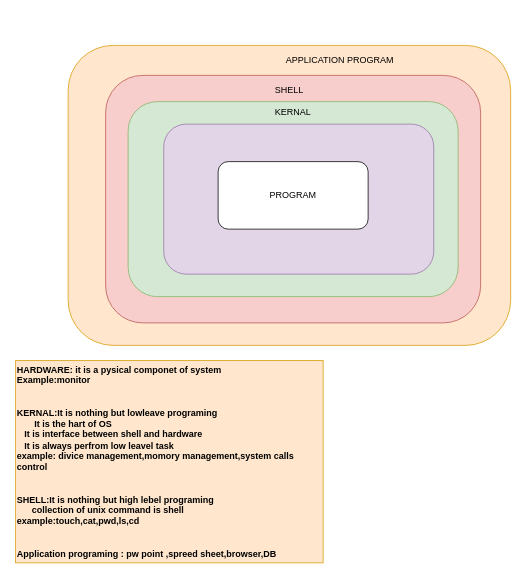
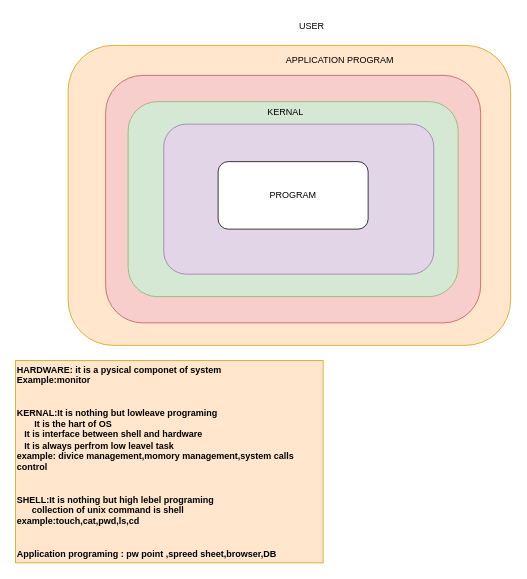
  <mxCell id="0" />
  <mxCell id="1" parent="0" />
  <mxCell id="2" value="HARDWARE: it is a pysical componet of system&amp;nbsp;&#10;Example:monitor&amp;nbsp;&#10;&#10;&#10;KERNAL:It is nothing but lowleave programing&amp;nbsp;&#10;&amp;nbsp; &amp;nbsp; &amp;nbsp; &amp;nbsp;It is the hart of OS&amp;nbsp;&#10; &amp;nbsp; &amp;nbsp;It is interface between shell and hardware&#10; &amp;nbsp; &amp;nbsp;It is always perfrom low leavel task&#10;example: divice management,momory management,system calls control&amp;nbsp;&#10;&#10;&#10;SHELL:It is nothing but high lebel programing&amp;nbsp;&#10;&amp;nbsp; &amp;nbsp; &amp;nbsp; collection of unix command is shell&#10;example:touch,cat,pwd,ls,cd&amp;nbsp;&#10;&#10;&#10;Application programing : pw point ,spreed sheet,browser,DB" style="rounded=0;whiteSpace=wrap;html=1;fillColor=#ffe6cc;strokeColor=#d79b00;fontStyle=1;align=left;" vertex="1" parent="1"><mxGeometry x="20" y="480" width="410" height="270" as="geometry" /></mxCell>
  <mxCell id="3" value="" style="rounded=1;whiteSpace=wrap;html=1;fillColor=#ffe6cc;strokeColor=#d79b00;" vertex="1" parent="1"><mxGeometry x="90" y="60" width="590" height="400" as="geometry" /></mxCell>
+ <mxCell id="4" value="USER" style="text;html=1;strokeColor=none;fillColor=none;align=center;verticalAlign=middle;whiteSpace=wrap;rounded=0;" vertex="1" parent="1"><mxGeometry x="330" y="20" width="170" height="30" as="geometry" /></mxCell>
  <mxCell id="5" value="" style="rounded=1;whiteSpace=wrap;html=1;fillColor=#f8cecc;strokeColor=#b85450;" vertex="1" parent="1"><mxGeometry x="140" y="100" width="500" height="330" as="geometry" /></mxCell>
  <mxCell id="6" value="APPLICATION PROGRAM" style="text;html=1;strokeColor=none;fillColor=none;align=center;verticalAlign=middle;whiteSpace=wrap;rounded=0;" vertex="1" parent="1"><mxGeometry x="355" y="70" width="195" height="20" as="geometry" /></mxCell>
  <mxCell id="7" value="" style="rounded=1;whiteSpace=wrap;html=1;fillColor=#d5e8d4;strokeColor=#82b366;" vertex="1" parent="1"><mxGeometry x="170" y="135" width="440" height="260" as="geometry" /></mxCell>
- <mxCell id="8" value="SHELL" style="text;html=1;strokeColor=none;fillColor=none;align=center;verticalAlign=middle;whiteSpace=wrap;rounded=0;" vertex="1" parent="1"><mxGeometry x="285" y="110" width="200" height="20" as="geometry" /></mxCell>
  <mxCell id="9" value="" style="rounded=1;whiteSpace=wrap;html=1;fillColor=#e1d5e7;strokeColor=#9673a6;" vertex="1" parent="1"><mxGeometry x="217.5" y="165" width="360" height="200" as="geometry" /></mxCell>
- <mxCell id="10" value="KERNAL" style="text;html=1;strokeColor=none;fillColor=none;align=center;verticalAlign=middle;whiteSpace=wrap;rounded=0;" vertex="1" parent="1"><mxGeometry x="370" y="139" width="40" height="20" as="geometry" /></mxCell>
+ <mxCell id="10" value="KERNAL" style="text;html=1;strokeColor=none;fillColor=none;align=center;verticalAlign=middle;whiteSpace=wrap;rounded=0;" vertex="1" parent="1"><mxGeometry x="360" y="139" width="40" height="20" as="geometry" /></mxCell>
  <mxCell id="11" value="PROGRAM" style="rounded=1;whiteSpace=wrap;html=1;" vertex="1" parent="1"><mxGeometry x="290" y="215" width="200" height="90" as="geometry" /></mxCell>
